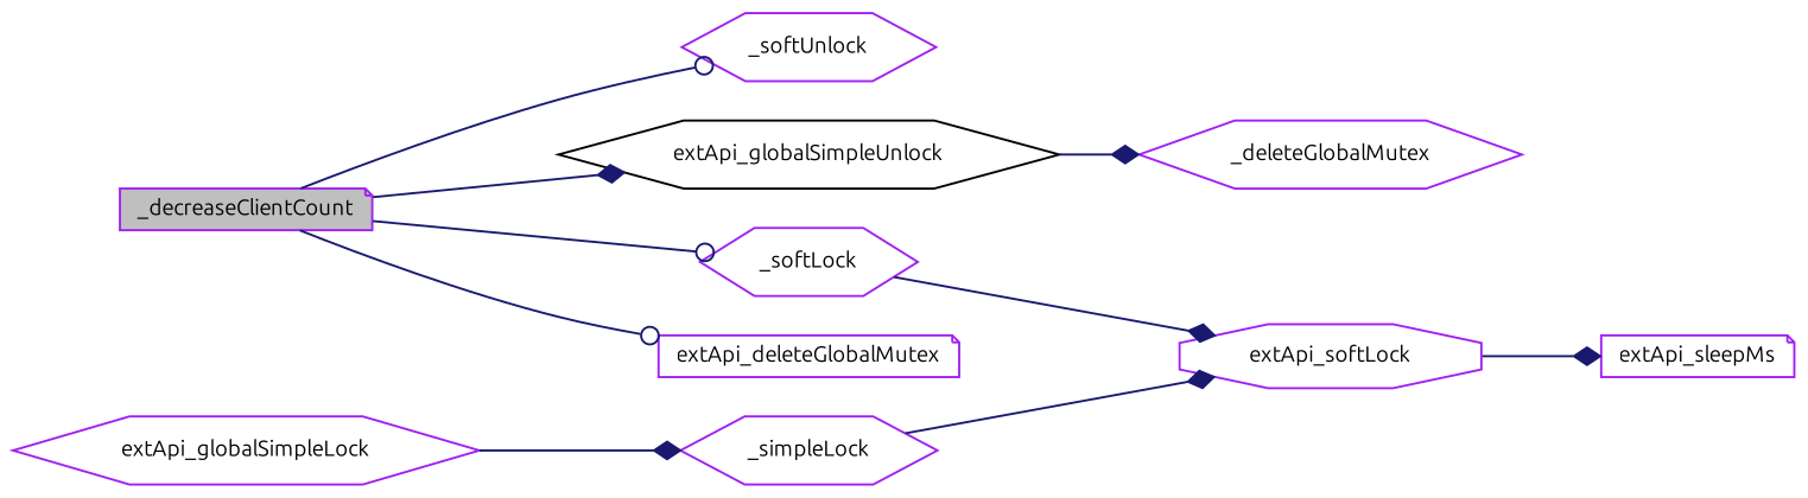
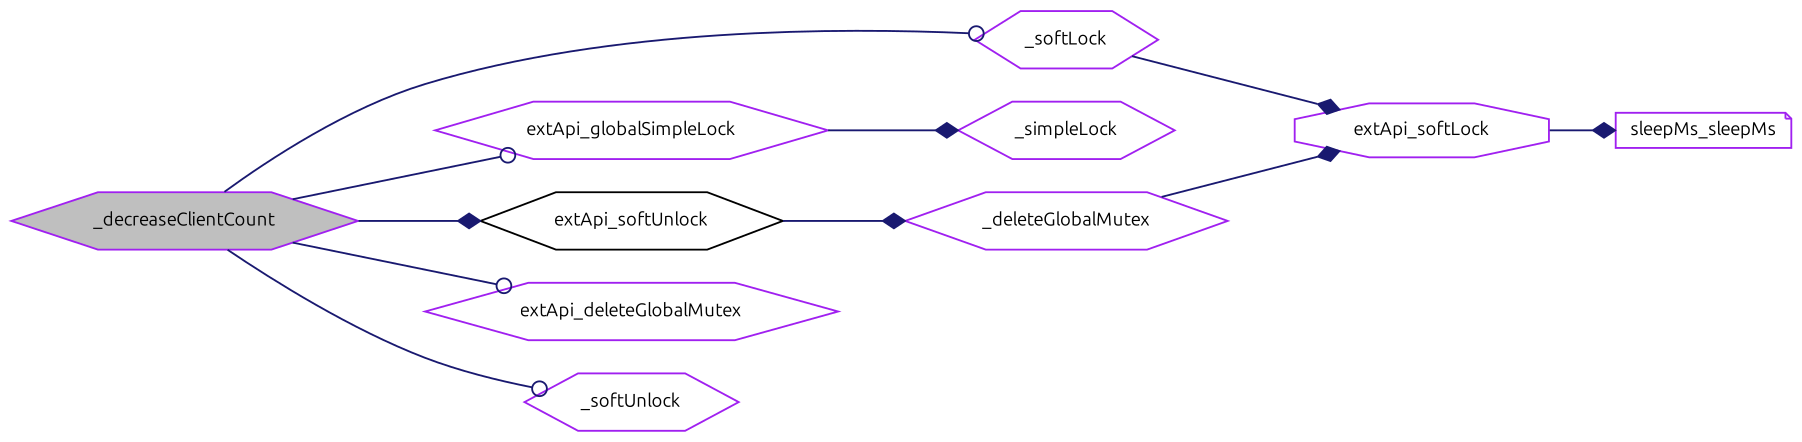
  digraph {
    fontname=Ubuntu
    rankdir=LR
    node [color=purple fillcolor=white fontname=Ubuntu fontsize=10 shape=hexagon style=filled]
    edge [arrowhead=diamond color=midnightblue fontname=Ubuntu fontsize=10 labelfontname=Helvetica labelfontsize=10 style=solid]
-   n1 [fillcolor=grey75 fontcolor=black height=0.2 label=_decreaseClientCount shape=note width=0.4]
+   n1 [fillcolor=grey75 fontcolor=black height=0.2 label=_decreaseClientCount width=0.4]
    n2 [height=0.2 label=_softLock width=0.4]
    n3 [height=0.2 label=extApi_globalSimpleLock width=0.4]
-   n4 [color=black height=0.2 label=extApi_globalSimpleUnlock width=0.4]
-   n5 [height=0.2 label=extApi_deleteGlobalMutex shape=note width=0.4]
+   n4 [color=black height=0.2 label=extApi_softUnlock width=0.4]
+   n5 [height=0.2 label=extApi_deleteGlobalMutex width=0.4]
    n6 [height=0.2 label=_softUnlock width=0.4]
    n7 [height=0.2 label=extApi_softLock shape=octagon width=0.4]
    n8 [height=0.2 label=_simpleLock width=0.4]
    n9 [height=0.2 label=_deleteGlobalMutex width=0.4]
-   n10 [height=0.2 label=extApi_sleepMs shape=note width=0.4]
+   n10 [height=0.2 label=sleepMs_sleepMs shape=note width=0.4]
    n1 -> n2 [arrowhead=odot]
+   n1 -> n3 [arrowhead=odot]
    n1 -> n4
    n1 -> n5 [arrowhead=odot]
    n1 -> n6 [arrowhead=odot]
    n2 -> n7
    n3 -> n8
    n4 -> n9
    n7 -> n10
-   n8 -> n7
+   n9 -> n7
  }
